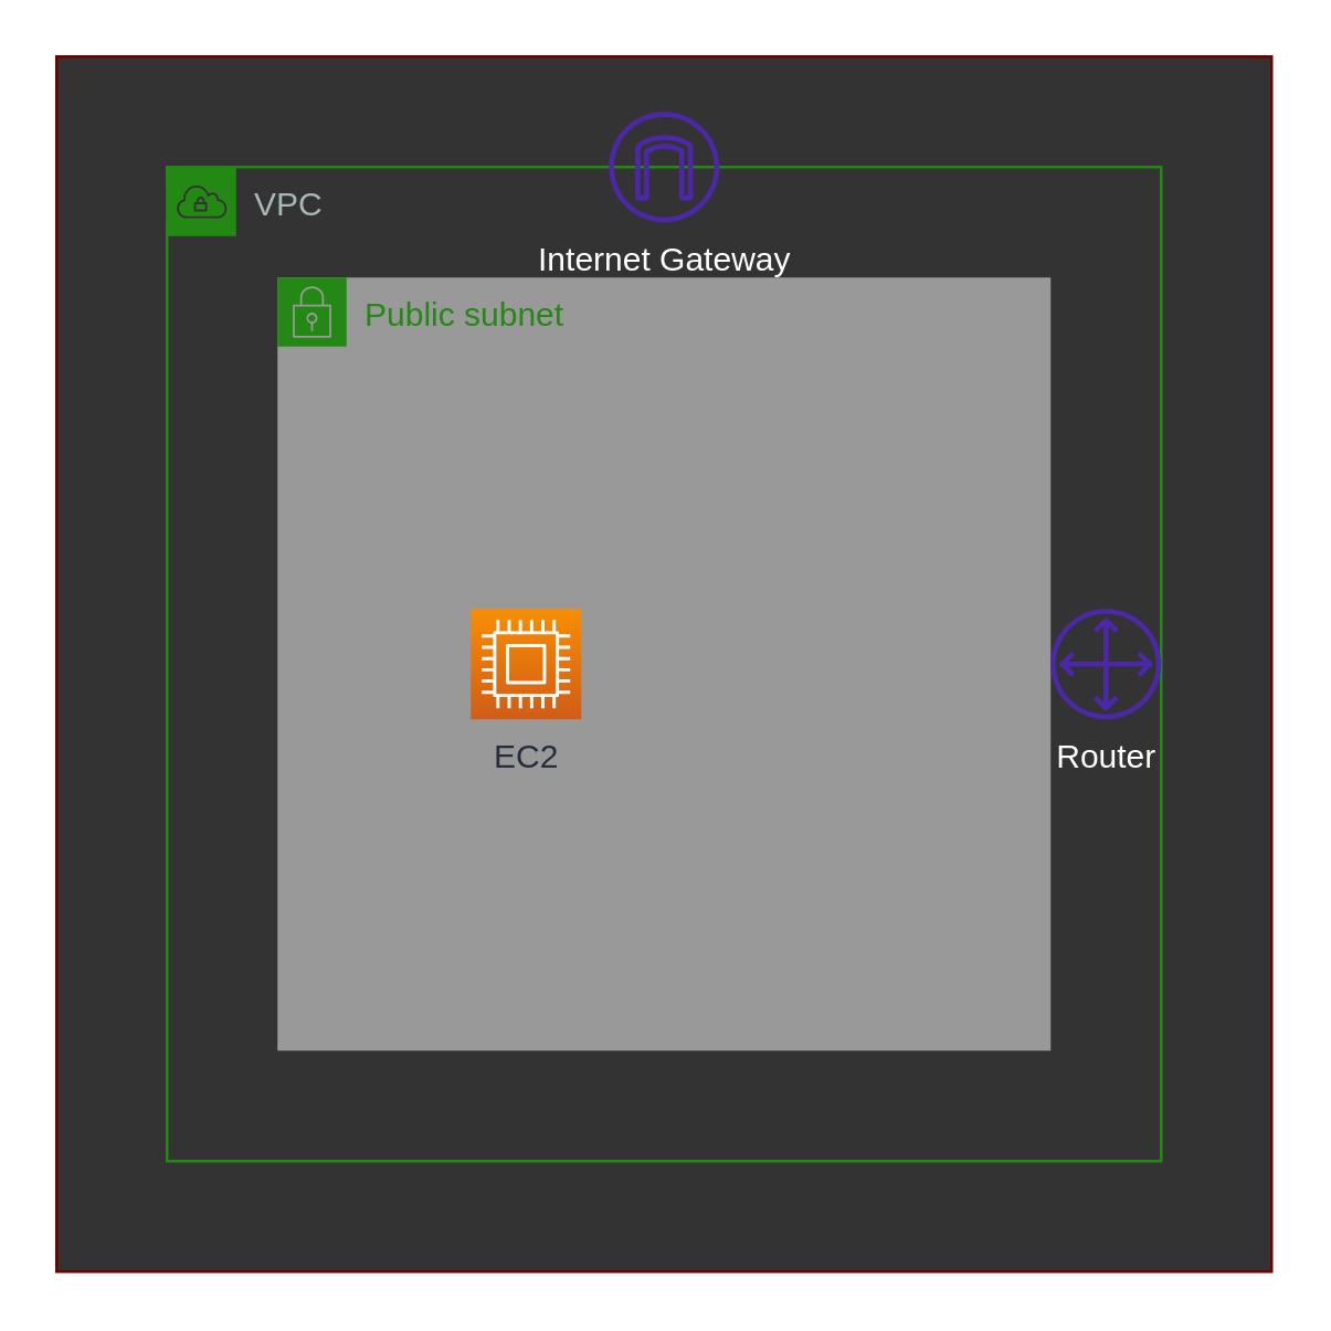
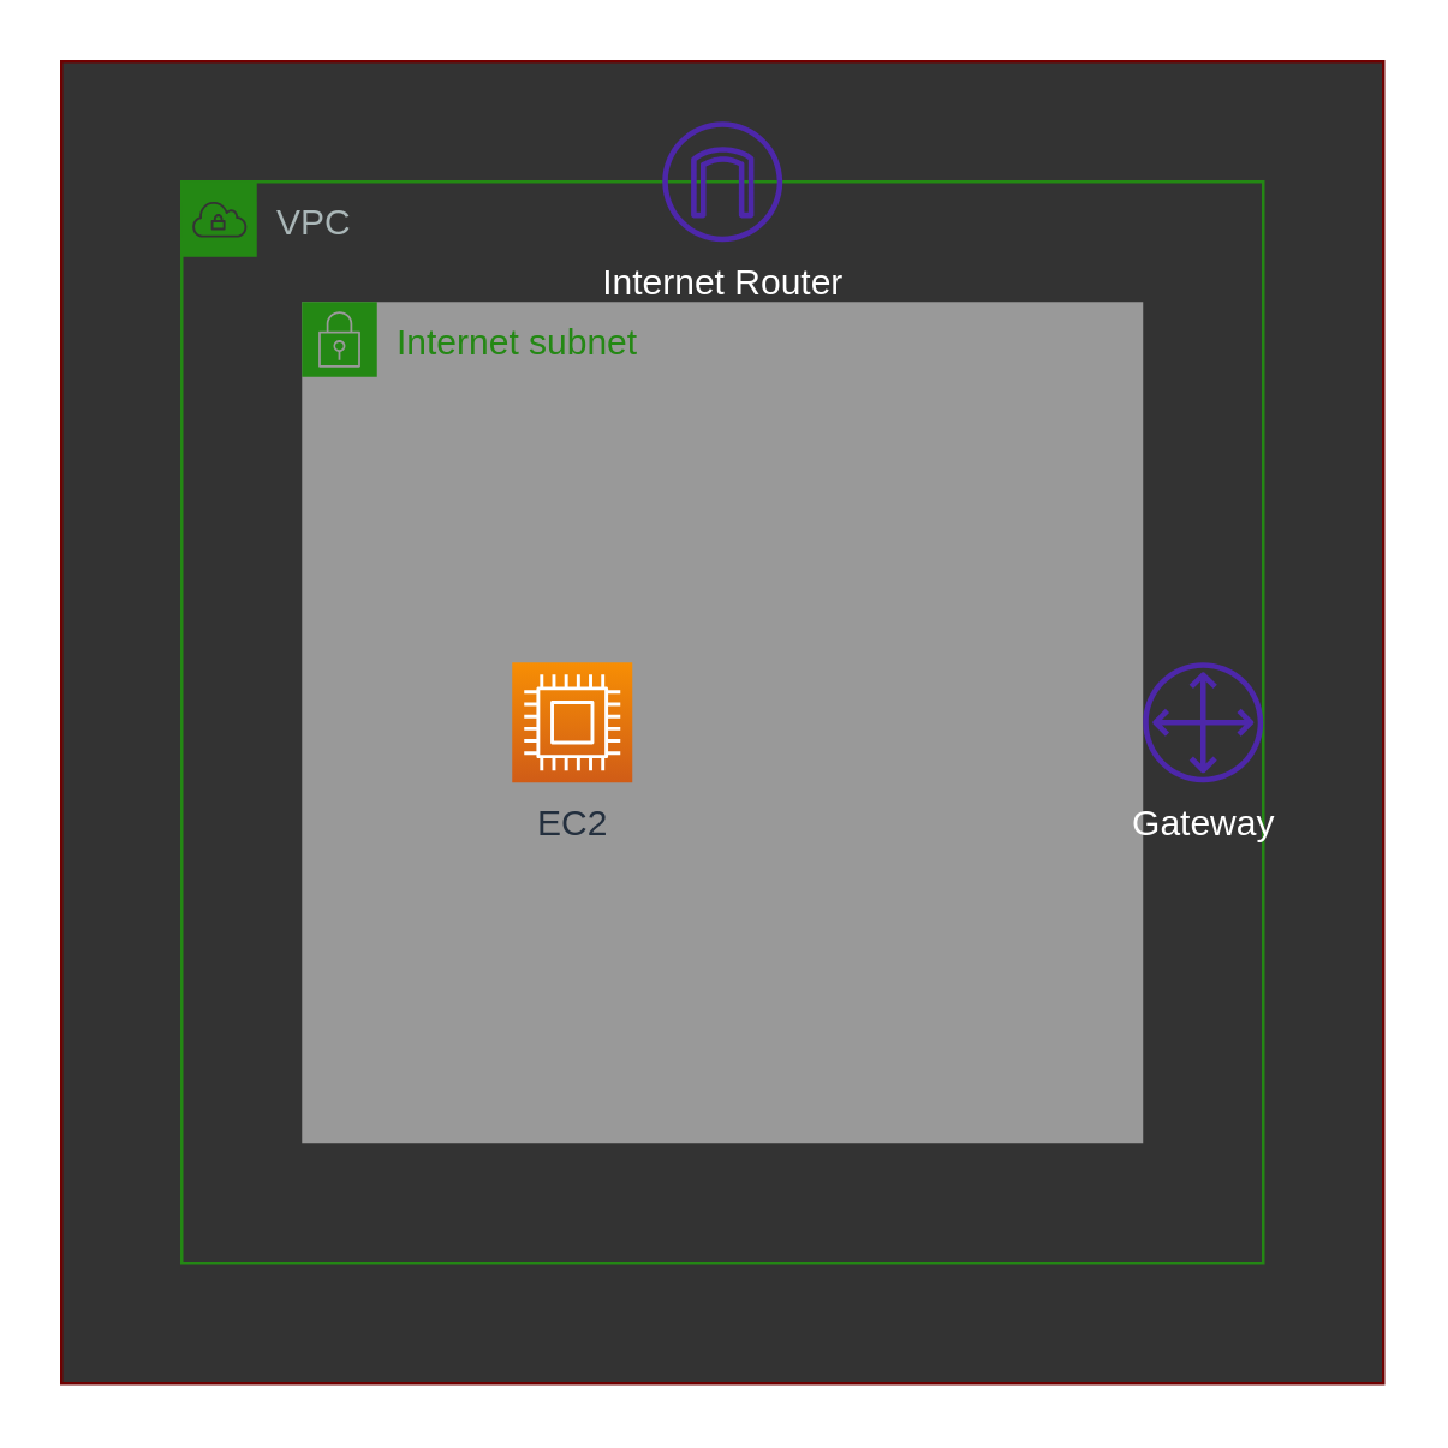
  <mxCell id="0" />
  <mxCell id="1" parent="0" />
  <mxCell id="2" value="" style="fillColor=#333333;strokeColor=#6F0000;dashed=0;verticalAlign=top;fontStyle=0;fontColor=#ffffff;" vertex="1" parent="1"><mxGeometry x="20" y="20" width="440" height="440" as="geometry" /></mxCell>
  <mxCell id="3" value="VPC" style="points=[[0,0],[0.25,0],[0.5,0],[0.75,0],[1,0],[1,0.25],[1,0.5],[1,0.75],[1,1],[0.75,1],[0.5,1],[0.25,1],[0,1],[0,0.75],[0,0.5],[0,0.25]];outlineConnect=0;gradientColor=none;html=1;whiteSpace=wrap;fontSize=12;fontStyle=0;container=1;pointerEvents=0;collapsible=0;recursiveResize=0;shape=mxgraph.aws4.group;grIcon=mxgraph.aws4.group_vpc;strokeColor=#248814;fillColor=none;verticalAlign=top;align=left;spacingLeft=30;fontColor=#AAB7B8;dashed=0;" parent="1" vertex="1"><mxGeometry x="60" y="60" width="360" height="360" as="geometry" /></mxCell>
- <mxCell id="4" value="Public subnet" style="points=[[0,0],[0.25,0],[0.5,0],[0.75,0],[1,0],[1,0.25],[1,0.5],[1,0.75],[1,1],[0.75,1],[0.5,1],[0.25,1],[0,1],[0,0.75],[0,0.5],[0,0.25]];outlineConnect=0;gradientColor=none;html=1;whiteSpace=wrap;fontSize=12;fontStyle=0;container=1;pointerEvents=0;collapsible=0;recursiveResize=0;shape=mxgraph.aws4.group;grIcon=mxgraph.aws4.group_security_group;grStroke=0;strokeColor=#248814;fillColor=#999999;verticalAlign=top;align=left;spacingLeft=30;fontColor=#248814;dashed=0;" parent="3" vertex="1"><mxGeometry x="40" y="40" width="280" height="280" as="geometry" /></mxCell>
+ <mxCell id="4" value="Internet subnet" style="points=[[0,0],[0.25,0],[0.5,0],[0.75,0],[1,0],[1,0.25],[1,0.5],[1,0.75],[1,1],[0.75,1],[0.5,1],[0.25,1],[0,1],[0,0.75],[0,0.5],[0,0.25]];outlineConnect=0;gradientColor=none;html=1;whiteSpace=wrap;fontSize=12;fontStyle=0;container=1;pointerEvents=0;collapsible=0;recursiveResize=0;shape=mxgraph.aws4.group;grIcon=mxgraph.aws4.group_security_group;grStroke=0;strokeColor=#248814;fillColor=#999999;verticalAlign=top;align=left;spacingLeft=30;fontColor=#248814;dashed=0;" parent="3" vertex="1"><mxGeometry x="40" y="40" width="280" height="280" as="geometry" /></mxCell>
  <mxCell id="5" value="EC2" style="sketch=0;points=[[0,0,0],[0.25,0,0],[0.5,0,0],[0.75,0,0],[1,0,0],[0,1,0],[0.25,1,0],[0.5,1,0],[0.75,1,0],[1,1,0],[0,0.25,0],[0,0.5,0],[0,0.75,0],[1,0.25,0],[1,0.5,0],[1,0.75,0]];outlineConnect=0;fontColor=#232F3E;gradientColor=#F78E04;gradientDirection=north;fillColor=#D05C17;strokeColor=#ffffff;dashed=0;verticalLabelPosition=bottom;verticalAlign=top;align=center;html=1;fontSize=12;fontStyle=0;aspect=fixed;shape=mxgraph.aws4.resourceIcon;resIcon=mxgraph.aws4.compute;" parent="4" vertex="1"><mxGeometry x="70" y="120" width="40" height="40" as="geometry" /></mxCell>
- <mxCell id="6" value="Router" style="sketch=0;outlineConnect=0;fontColor=#FFFFFF;gradientColor=none;fillColor=#4D27AA;strokeColor=none;dashed=0;verticalLabelPosition=bottom;verticalAlign=top;align=center;html=1;fontSize=12;fontStyle=0;aspect=fixed;pointerEvents=1;shape=mxgraph.aws4.customer_gateway;" parent="3" vertex="1"><mxGeometry x="320" y="160" width="40" height="40" as="geometry" /></mxCell>
- <mxCell id="7" value="Internet Gateway" style="sketch=0;outlineConnect=0;fontColor=#FFFFFF;gradientColor=none;fillColor=#4D27AA;strokeColor=none;dashed=0;verticalLabelPosition=bottom;verticalAlign=top;align=center;html=1;fontSize=12;fontStyle=0;aspect=fixed;pointerEvents=1;shape=mxgraph.aws4.internet_gateway;" parent="1" vertex="1"><mxGeometry x="220" y="40" width="40" height="40" as="geometry" /></mxCell>
+ <mxCell id="6" value="Gateway" style="sketch=0;outlineConnect=0;fontColor=#FFFFFF;gradientColor=none;fillColor=#4D27AA;strokeColor=none;dashed=0;verticalLabelPosition=bottom;verticalAlign=top;align=center;html=1;fontSize=12;fontStyle=0;aspect=fixed;pointerEvents=1;shape=mxgraph.aws4.customer_gateway;" parent="3" vertex="1"><mxGeometry x="320" y="160" width="40" height="40" as="geometry" /></mxCell>
+ <mxCell id="7" value="Internet Router" style="sketch=0;outlineConnect=0;fontColor=#FFFFFF;gradientColor=none;fillColor=#4D27AA;strokeColor=none;dashed=0;verticalLabelPosition=bottom;verticalAlign=top;align=center;html=1;fontSize=12;fontStyle=0;aspect=fixed;pointerEvents=1;shape=mxgraph.aws4.internet_gateway;" parent="1" vertex="1"><mxGeometry x="220" y="40" width="40" height="40" as="geometry" /></mxCell>
